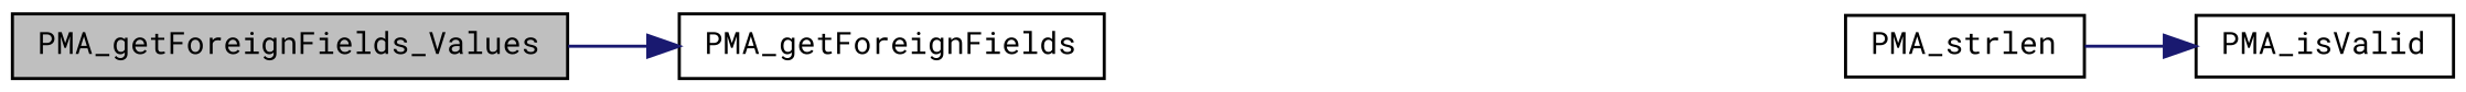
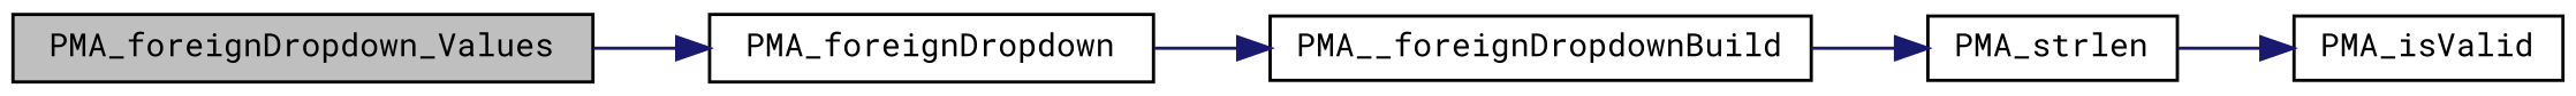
  digraph {
    fontname="Roboto Mono"
    rankdir=LR
    node [color=black fillcolor=white fontname="Roboto Mono" fontsize=10 shape=record style=filled]
    edge [color=midnightblue fontname="Roboto Mono" fontsize=10 labelfontname=Helvetica labelfontsize=10 style=solid]
-   n1 [fillcolor=grey75 fontcolor=black height=0.2 label=PMA_getForeignFields_Values width=0.4]
-   n2 [height=0.2 label=PMA_getForeignFields width=0.4]
+   n1 [fillcolor=grey75 fontcolor=black height=0.2 label=PMA_foreignDropdown_Values width=0.4]
+   n2 [height=0.2 label=PMA_foreignDropdown width=0.4]
+   n3 [height=0.2 label=PMA__foreignDropdownBuild width=0.4]
    n4 [height=0.2 label=PMA_isValid width=0.4]
    n5 [height=0.2 label=PMA_strlen width=0.4]
    n1 -> n2
+   n2 -> n3
+   n3 -> n5
    n5 -> n4
  }
